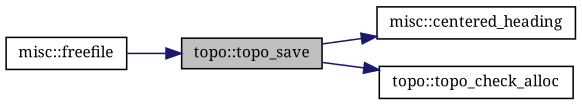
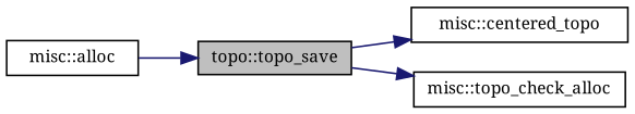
  digraph {
    fontname="Noto Serif"
    rankdir=LR
    node [color=black fillcolor=white fontname="Noto Serif" fontsize=10 shape=record style=filled]
    edge [color=midnightblue fontname="Noto Serif" fontsize=10 labelfontname=Helvetica labelfontsize=10 style=solid]
    n1 [fillcolor=grey75 fontcolor=black height=0.2 label="topo::topo_save" width=0.4]
-   n2 [height=0.2 label="misc::centered_heading" width=0.4]
-   n3 [height=0.2 label="topo::topo_check_alloc" width=0.4]
-   n4 [height=0.2 label="misc::freefile" width=0.4]
+   n2 [height=0.2 label="misc::centered_topo" width=0.4]
+   n3 [height=0.2 label="misc::topo_check_alloc" width=0.4]
+   n4 [height=0.2 label="misc::alloc" width=0.4]
    n1 -> n2
    n1 -> n3
    n4 -> n1
  }
